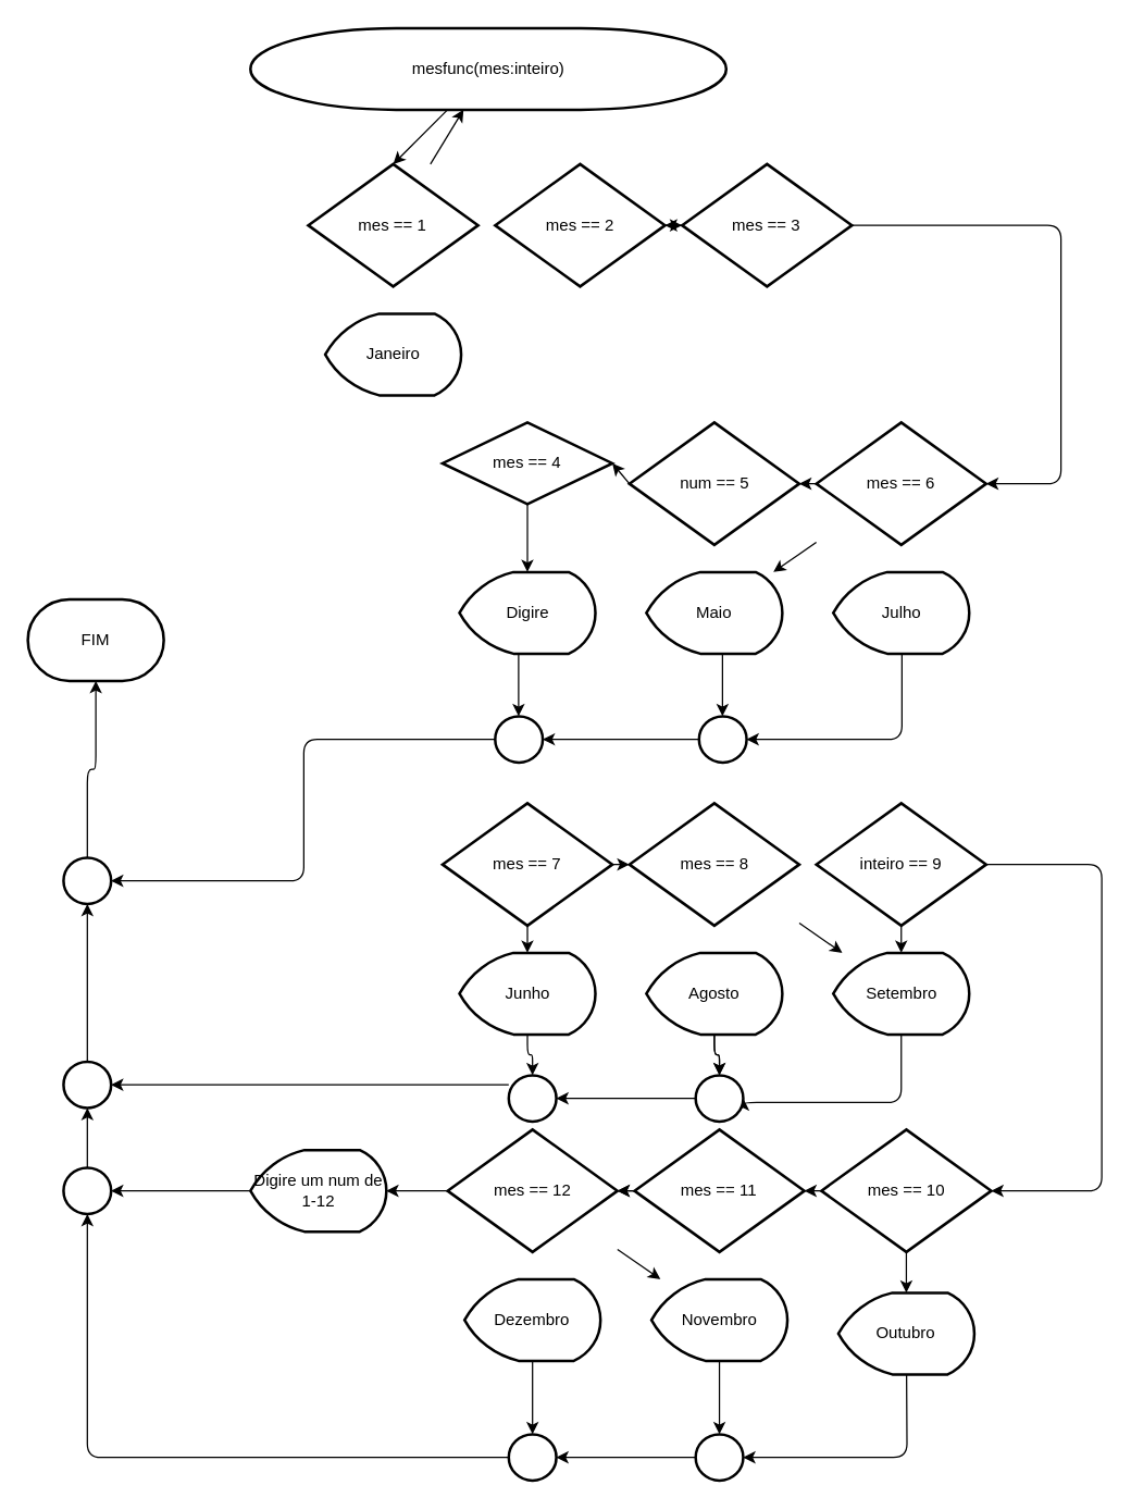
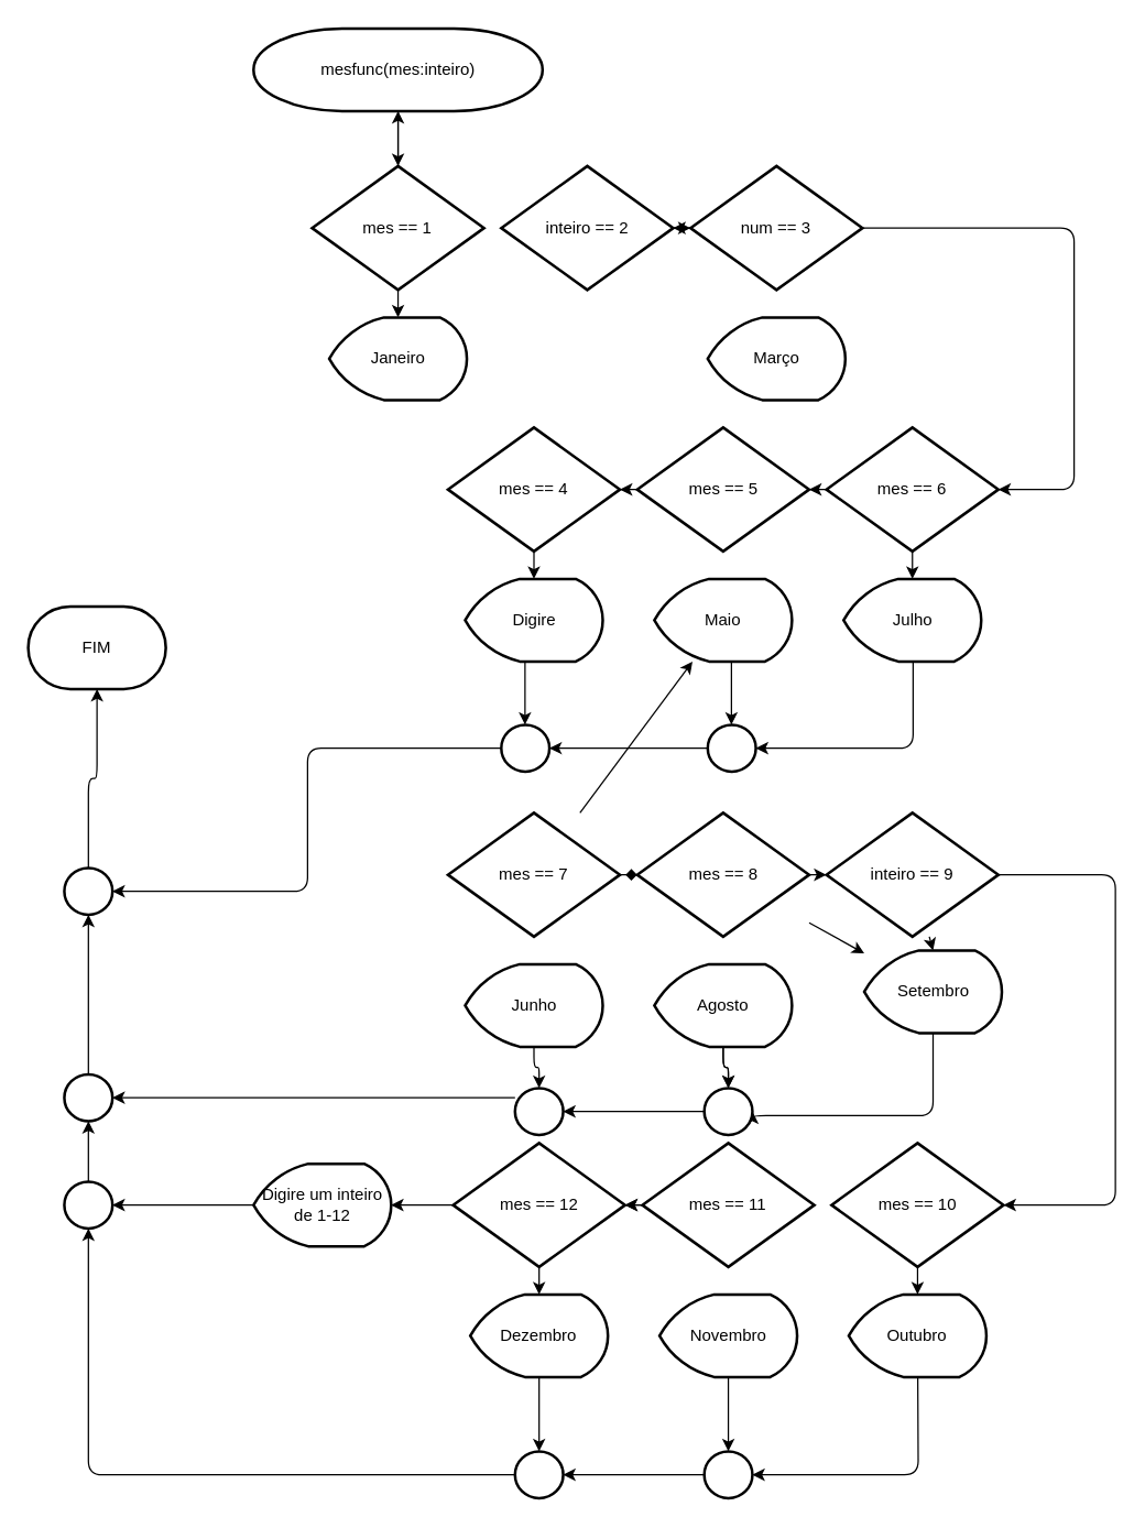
  <mxCell id="0" />
  <mxCell id="1" parent="0" />
  <mxCell id="2" style="edgeStyle=none;html=1;entryX=0.5;entryY=0;entryDx=0;entryDy=0;entryPerimeter=0;" parent="1" source="3" edge="1"><mxGeometry relative="1" as="geometry"><mxPoint x="288.75" y="120" as="targetPoint" /></mxGeometry></mxCell>
- <mxCell id="3" value="mesfunc(mes:inteiro)" style="strokeWidth=2;html=1;shape=mxgraph.flowchart.terminator;whiteSpace=wrap;" parent="1" vertex="1"><mxGeometry x="183.75" y="20" width="350" height="60" as="geometry" /></mxCell>
+ <mxCell id="3" value="mesfunc(mes:inteiro)" style="strokeWidth=2;html=1;shape=mxgraph.flowchart.terminator;whiteSpace=wrap;" parent="1" vertex="1"><mxGeometry x="183.75" y="20" width="210" height="60" as="geometry" /></mxCell>
  <mxCell id="4" value="FIM" style="strokeWidth=2;html=1;shape=mxgraph.flowchart.terminator;whiteSpace=wrap;" parent="1" vertex="1"><mxGeometry x="20" y="440" width="100" height="60" as="geometry" /></mxCell>
+ <mxCell id="5" style="edgeStyle=none;html=1;entryX=0.5;entryY=0;entryDx=0;entryDy=0;entryPerimeter=0;" parent="1" source="7" target="8" edge="1"><mxGeometry relative="1" as="geometry" /></mxCell>
  <mxCell id="6" style="edgeStyle=none;html=1;" parent="1" source="7" target="3" edge="1"><mxGeometry relative="1" as="geometry" /></mxCell>
  <mxCell id="7" value="mes == 1" style="strokeWidth=2;html=1;shape=mxgraph.flowchart.decision;whiteSpace=wrap;" parent="1" vertex="1"><mxGeometry x="226.25" y="120" width="125" height="90" as="geometry" /></mxCell>
  <mxCell id="8" value="Janeiro" style="strokeWidth=2;html=1;shape=mxgraph.flowchart.display;whiteSpace=wrap;" parent="1" vertex="1"><mxGeometry x="238.75" y="230" width="100" height="60" as="geometry" /></mxCell>
- <mxCell id="9" value="mes == 2" style="strokeWidth=2;html=1;shape=mxgraph.flowchart.decision;whiteSpace=wrap;" parent="1" vertex="1"><mxGeometry x="363.75" y="120" width="125" height="90" as="geometry" /></mxCell>
+ <mxCell id="9" value="inteiro == 2" style="strokeWidth=2;html=1;shape=mxgraph.flowchart.decision;whiteSpace=wrap;" parent="1" vertex="1"><mxGeometry x="363.75" y="120" width="125" height="90" as="geometry" /></mxCell>
  <mxCell id="10" style="edgeStyle=none;html=1;" parent="1" target="13" edge="1"><mxGeometry relative="1" as="geometry"><mxPoint x="488.75" y="165" as="sourcePoint" /></mxGeometry></mxCell>
  <mxCell id="11" style="edgeStyle=none;html=1;" parent="1" source="13" target="9" edge="1"><mxGeometry relative="1" as="geometry" /></mxCell>
  <mxCell id="12" style="edgeStyle=elbowEdgeStyle;html=1;entryX=1;entryY=0.5;entryDx=0;entryDy=0;entryPerimeter=0;" parent="1" source="13" target="17" edge="1"><mxGeometry relative="1" as="geometry"><Array as="points"><mxPoint x="780" y="260" /></Array></mxGeometry></mxCell>
- <mxCell id="13" value="mes == 3" style="strokeWidth=2;html=1;shape=mxgraph.flowchart.decision;whiteSpace=wrap;" parent="1" vertex="1"><mxGeometry x="501.25" y="120" width="125" height="90" as="geometry" /></mxCell>
- <mxCell id="15" style="edgeStyle=none;html=1;" parent="1" source="17" target="22" edge="1"><mxGeometry relative="1" as="geometry" /></mxCell>
+ <mxCell id="13" value="num == 3" style="strokeWidth=2;html=1;shape=mxgraph.flowchart.decision;whiteSpace=wrap;" parent="1" vertex="1"><mxGeometry x="501.25" y="120" width="125" height="90" as="geometry" /></mxCell>
+ <mxCell id="14" value="Março" style="strokeWidth=2;html=1;shape=mxgraph.flowchart.display;whiteSpace=wrap;" parent="1" vertex="1"><mxGeometry x="513.75" y="230" width="100" height="60" as="geometry" /></mxCell>
+ <mxCell id="15" style="edgeStyle=none;html=1;entryX=0.5;entryY=0;entryDx=0;entryDy=0;entryPerimeter=0;" parent="1" source="17" target="19" edge="1"><mxGeometry relative="1" as="geometry" /></mxCell>
  <mxCell id="16" style="edgeStyle=none;html=1;exitX=0;exitY=0.5;exitDx=0;exitDy=0;exitPerimeter=0;entryX=1;entryY=0.5;entryDx=0;entryDy=0;entryPerimeter=0;" parent="1" source="17" target="20" edge="1"><mxGeometry relative="1" as="geometry" /></mxCell>
  <mxCell id="17" value="mes == 6" style="strokeWidth=2;html=1;shape=mxgraph.flowchart.decision;whiteSpace=wrap;" parent="1" vertex="1"><mxGeometry x="600" y="310" width="125" height="90" as="geometry" /></mxCell>
  <mxCell id="18" style="edgeStyle=elbowEdgeStyle;html=1;entryX=1;entryY=0.5;entryDx=0;entryDy=0;entryPerimeter=0;" edge="1" parent="1" source="19" target="78"><mxGeometry relative="1" as="geometry"><Array as="points"><mxPoint x="663" y="520" /></Array></mxGeometry></mxCell>
  <mxCell id="19" value="Julho" style="strokeWidth=2;html=1;shape=mxgraph.flowchart.display;whiteSpace=wrap;" parent="1" vertex="1"><mxGeometry x="612.5" y="420" width="100" height="60" as="geometry" /></mxCell>
- <mxCell id="20" value="num == 5" style="strokeWidth=2;html=1;shape=mxgraph.flowchart.decision;whiteSpace=wrap;" parent="1" vertex="1"><mxGeometry x="462.5" y="310" width="125" height="90" as="geometry" /></mxCell>
+ <mxCell id="20" value="mes == 5" style="strokeWidth=2;html=1;shape=mxgraph.flowchart.decision;whiteSpace=wrap;" parent="1" vertex="1"><mxGeometry x="462.5" y="310" width="125" height="90" as="geometry" /></mxCell>
  <mxCell id="21" style="edgeStyle=elbowEdgeStyle;html=1;entryX=0.5;entryY=0;entryDx=0;entryDy=0;entryPerimeter=0;" edge="1" parent="1" source="22" target="78"><mxGeometry relative="1" as="geometry" /></mxCell>
  <mxCell id="22" value="Maio" style="strokeWidth=2;html=1;shape=mxgraph.flowchart.display;whiteSpace=wrap;" parent="1" vertex="1"><mxGeometry x="475" y="420" width="100" height="60" as="geometry" /></mxCell>
  <mxCell id="23" style="edgeStyle=none;html=1;exitX=0;exitY=0.5;exitDx=0;exitDy=0;exitPerimeter=0;entryX=1;entryY=0.5;entryDx=0;entryDy=0;entryPerimeter=0;" parent="1" target="25" edge="1"><mxGeometry relative="1" as="geometry"><mxPoint x="462.5" y="355" as="sourcePoint" /></mxGeometry></mxCell>
  <mxCell id="24" style="edgeStyle=none;html=1;entryX=0.5;entryY=0;entryDx=0;entryDy=0;entryPerimeter=0;" parent="1" source="25" target="27" edge="1"><mxGeometry relative="1" as="geometry" /></mxCell>
- <mxCell id="25" value="mes == 4" style="strokeWidth=2;html=1;shape=mxgraph.flowchart.decision;whiteSpace=wrap;" parent="1" vertex="1"><mxGeometry x="325" y="310" width="125" height="60" as="geometry" /></mxCell>
+ <mxCell id="25" value="mes == 4" style="strokeWidth=2;html=1;shape=mxgraph.flowchart.decision;whiteSpace=wrap;" parent="1" vertex="1"><mxGeometry x="325" y="310" width="125" height="90" as="geometry" /></mxCell>
  <mxCell id="26" style="edgeStyle=elbowEdgeStyle;html=1;entryX=0.5;entryY=0;entryDx=0;entryDy=0;entryPerimeter=0;" edge="1" parent="1" source="27" target="76"><mxGeometry relative="1" as="geometry" /></mxCell>
  <mxCell id="27" value="Digire" style="strokeWidth=2;html=1;shape=mxgraph.flowchart.display;whiteSpace=wrap;" parent="1" vertex="1"><mxGeometry x="337.5" y="420" width="100" height="60" as="geometry" /></mxCell>
- <mxCell id="28" style="edgeStyle=none;html=1;entryX=0.5;entryY=0;entryDx=0;entryDy=0;entryPerimeter=0;" parent="1" source="30" target="32" edge="1"><mxGeometry relative="1" as="geometry" /></mxCell>
- <mxCell id="29" style="edgeStyle=none;html=1;exitX=1;exitY=0.5;exitDx=0;exitDy=0;exitPerimeter=0;entryX=0;entryY=0.5;entryDx=0;entryDy=0;entryPerimeter=0;" parent="1" source="30" target="35" edge="1"><mxGeometry relative="1" as="geometry" /></mxCell>
+ <mxCell id="28" style="edgeStyle=none;html=1;" parent="1" source="30" target="22" edge="1"><mxGeometry relative="1" as="geometry" /></mxCell>
+ <mxCell id="29" style="edgeStyle=none;html=1;exitX=1;exitY=0.5;exitDx=0;exitDy=0;exitPerimeter=0;entryX=0;entryY=0.5;entryDx=0;entryDy=0;entryPerimeter=0;endArrow=diamond;" parent="1" source="30" target="35" edge="1"><mxGeometry relative="1" as="geometry" /></mxCell>
  <mxCell id="30" value="mes == 7" style="strokeWidth=2;html=1;shape=mxgraph.flowchart.decision;whiteSpace=wrap;" parent="1" vertex="1"><mxGeometry x="325" y="590" width="125" height="90" as="geometry" /></mxCell>
  <mxCell id="31" style="edgeStyle=elbowEdgeStyle;elbow=vertical;html=1;entryX=0.5;entryY=0;entryDx=0;entryDy=0;entryPerimeter=0;" edge="1" parent="1" source="32" target="68"><mxGeometry relative="1" as="geometry" /></mxCell>
  <mxCell id="32" value="Junho" style="strokeWidth=2;html=1;shape=mxgraph.flowchart.display;whiteSpace=wrap;" parent="1" vertex="1"><mxGeometry x="337.5" y="700" width="100" height="60" as="geometry" /></mxCell>
  <mxCell id="33" style="edgeStyle=none;html=1;" parent="1" source="35" target="43" edge="1"><mxGeometry relative="1" as="geometry" /></mxCell>
+ <mxCell id="34" style="edgeStyle=none;html=1;exitX=1;exitY=0.5;exitDx=0;exitDy=0;exitPerimeter=0;entryX=0;entryY=0.5;entryDx=0;entryDy=0;entryPerimeter=0;" parent="1" source="35" target="41" edge="1"><mxGeometry relative="1" as="geometry" /></mxCell>
  <mxCell id="35" value="mes == 8" style="strokeWidth=2;html=1;shape=mxgraph.flowchart.decision;whiteSpace=wrap;" parent="1" vertex="1"><mxGeometry x="462.5" y="590" width="125" height="90" as="geometry" /></mxCell>
  <mxCell id="36" value="" style="edgeStyle=elbowEdgeStyle;elbow=vertical;html=1;" edge="1" parent="1" source="38" target="70"><mxGeometry relative="1" as="geometry" /></mxCell>
  <mxCell id="37" style="edgeStyle=elbowEdgeStyle;elbow=vertical;html=1;entryX=0.5;entryY=0;entryDx=0;entryDy=0;entryPerimeter=0;" edge="1" parent="1" source="38" target="70"><mxGeometry relative="1" as="geometry" /></mxCell>
  <mxCell id="38" value="Agosto" style="strokeWidth=2;html=1;shape=mxgraph.flowchart.display;whiteSpace=wrap;" parent="1" vertex="1"><mxGeometry x="475" y="700" width="100" height="60" as="geometry" /></mxCell>
  <mxCell id="39" style="edgeStyle=none;html=1;entryX=0.5;entryY=0;entryDx=0;entryDy=0;entryPerimeter=0;" parent="1" source="41" target="43" edge="1"><mxGeometry relative="1" as="geometry" /></mxCell>
  <mxCell id="40" style="edgeStyle=elbowEdgeStyle;elbow=vertical;html=1;exitX=1;exitY=0.5;exitDx=0;exitDy=0;exitPerimeter=0;entryX=1;entryY=0.5;entryDx=0;entryDy=0;entryPerimeter=0;" edge="1" parent="1" source="41" target="46"><mxGeometry relative="1" as="geometry"><Array as="points"><mxPoint x="810" y="755" /></Array></mxGeometry></mxCell>
  <mxCell id="41" value="inteiro == 9" style="strokeWidth=2;html=1;shape=mxgraph.flowchart.decision;whiteSpace=wrap;" parent="1" vertex="1"><mxGeometry x="600" y="590" width="125" height="90" as="geometry" /></mxCell>
  <mxCell id="42" style="edgeStyle=elbowEdgeStyle;elbow=vertical;html=1;entryX=1;entryY=0.5;entryDx=0;entryDy=0;entryPerimeter=0;exitX=0.5;exitY=1;exitDx=0;exitDy=0;exitPerimeter=0;" edge="1" parent="1" source="43" target="70"><mxGeometry relative="1" as="geometry"><Array as="points"><mxPoint x="620" y="810" /></Array></mxGeometry></mxCell>
- <mxCell id="43" value="Setembro" style="strokeWidth=2;html=1;shape=mxgraph.flowchart.display;whiteSpace=wrap;" parent="1" vertex="1"><mxGeometry x="612.5" y="700" width="100" height="60" as="geometry" /></mxCell>
+ <mxCell id="43" value="Setembro" style="strokeWidth=2;html=1;shape=mxgraph.flowchart.display;whiteSpace=wrap;" parent="1" vertex="1"><mxGeometry x="627.5" y="690" width="100" height="60" as="geometry" /></mxCell>
  <mxCell id="44" style="edgeStyle=none;html=1;entryX=0.5;entryY=0;entryDx=0;entryDy=0;entryPerimeter=0;" parent="1" source="46" target="48" edge="1"><mxGeometry relative="1" as="geometry" /></mxCell>
- <mxCell id="45" style="edgeStyle=none;html=1;exitX=0;exitY=0.5;exitDx=0;exitDy=0;exitPerimeter=0;entryX=1;entryY=0.5;entryDx=0;entryDy=0;entryPerimeter=0;" parent="1" source="46" target="50" edge="1"><mxGeometry relative="1" as="geometry" /></mxCell>
  <mxCell id="46" value="mes == 10" style="strokeWidth=2;html=1;shape=mxgraph.flowchart.decision;whiteSpace=wrap;" parent="1" vertex="1"><mxGeometry x="603.75" y="830" width="125" height="90" as="geometry" /></mxCell>
  <mxCell id="47" style="edgeStyle=none;html=1;entryX=1;entryY=0.5;entryDx=0;entryDy=0;entryPerimeter=0;" edge="1" parent="1" source="48" target="66"><mxGeometry relative="1" as="geometry"><mxPoint x="583.75" y="1074" as="targetPoint" /><Array as="points"><mxPoint x="666.75" y="1071" /></Array></mxGeometry></mxCell>
- <mxCell id="48" value="Outubro" style="strokeWidth=2;html=1;shape=mxgraph.flowchart.display;whiteSpace=wrap;" parent="1" vertex="1"><mxGeometry x="616.25" y="950" width="100" height="60" as="geometry" /></mxCell>
+ <mxCell id="48" value="Outubro" style="strokeWidth=2;html=1;shape=mxgraph.flowchart.display;whiteSpace=wrap;" parent="1" vertex="1"><mxGeometry x="616.25" y="940" width="100" height="60" as="geometry" /></mxCell>
  <mxCell id="49" style="edgeStyle=none;html=1;" parent="1" source="50" target="56" edge="1"><mxGeometry relative="1" as="geometry" /></mxCell>
  <mxCell id="50" value="mes == 11" style="strokeWidth=2;html=1;shape=mxgraph.flowchart.decision;whiteSpace=wrap;" parent="1" vertex="1"><mxGeometry x="466.25" y="830" width="125" height="90" as="geometry" /></mxCell>
  <mxCell id="51" style="edgeStyle=none;html=1;entryX=0.5;entryY=0;entryDx=0;entryDy=0;entryPerimeter=0;" edge="1" parent="1" source="52" target="66"><mxGeometry relative="1" as="geometry" /></mxCell>
  <mxCell id="52" value="Novembro" style="strokeWidth=2;html=1;shape=mxgraph.flowchart.display;whiteSpace=wrap;" parent="1" vertex="1"><mxGeometry x="478.75" y="940" width="100" height="60" as="geometry" /></mxCell>
  <mxCell id="53" style="edgeStyle=none;html=1;exitX=0;exitY=0.5;exitDx=0;exitDy=0;exitPerimeter=0;entryX=1;entryY=0.5;entryDx=0;entryDy=0;entryPerimeter=0;" parent="1" target="56" edge="1"><mxGeometry relative="1" as="geometry"><mxPoint x="466.25" y="875" as="sourcePoint" /></mxGeometry></mxCell>
- <mxCell id="54" style="edgeStyle=none;html=1;" parent="1" source="56" target="52" edge="1"><mxGeometry relative="1" as="geometry" /></mxCell>
+ <mxCell id="54" style="edgeStyle=none;html=1;entryX=0.5;entryY=0;entryDx=0;entryDy=0;entryPerimeter=0;" parent="1" source="56" target="58" edge="1"><mxGeometry relative="1" as="geometry" /></mxCell>
  <mxCell id="55" style="edgeStyle=none;html=1;" parent="1" source="56" edge="1"><mxGeometry relative="1" as="geometry"><mxPoint x="283.75" y="875" as="targetPoint" /></mxGeometry></mxCell>
  <mxCell id="56" value="mes == 12" style="strokeWidth=2;html=1;shape=mxgraph.flowchart.decision;whiteSpace=wrap;" parent="1" vertex="1"><mxGeometry x="328.75" y="830" width="125" height="90" as="geometry" /></mxCell>
  <mxCell id="57" style="edgeStyle=none;html=1;entryX=0.5;entryY=0;entryDx=0;entryDy=0;entryPerimeter=0;" edge="1" parent="1" source="58" target="64"><mxGeometry relative="1" as="geometry" /></mxCell>
  <mxCell id="58" value="Dezembro" style="strokeWidth=2;html=1;shape=mxgraph.flowchart.display;whiteSpace=wrap;" parent="1" vertex="1"><mxGeometry x="341.25" y="940" width="100" height="60" as="geometry" /></mxCell>
  <mxCell id="59" style="edgeStyle=none;html=1;" edge="1" parent="1" source="60" target="62"><mxGeometry relative="1" as="geometry"><mxPoint x="83.75" y="874" as="targetPoint" /></mxGeometry></mxCell>
- <mxCell id="60" value="Digire um num de 1-12" style="strokeWidth=2;html=1;shape=mxgraph.flowchart.display;whiteSpace=wrap;" parent="1" vertex="1"><mxGeometry x="183.75" y="845" width="100" height="60" as="geometry" /></mxCell>
+ <mxCell id="60" value="Digire um inteiro de 1-12" style="strokeWidth=2;html=1;shape=mxgraph.flowchart.display;whiteSpace=wrap;" parent="1" vertex="1"><mxGeometry x="183.75" y="845" width="100" height="60" as="geometry" /></mxCell>
  <mxCell id="61" style="edgeStyle=elbowEdgeStyle;elbow=vertical;html=1;entryX=0.5;entryY=1;entryDx=0;entryDy=0;entryPerimeter=0;" edge="1" parent="1" source="62" target="72"><mxGeometry relative="1" as="geometry" /></mxCell>
  <mxCell id="62" value="" style="strokeWidth=2;html=1;shape=mxgraph.flowchart.start_2;whiteSpace=wrap;" vertex="1" parent="1"><mxGeometry x="46.25" y="858" width="35" height="34" as="geometry" /></mxCell>
  <mxCell id="63" style="edgeStyle=none;html=1;entryX=0.5;entryY=1;entryDx=0;entryDy=0;entryPerimeter=0;" edge="1" parent="1" source="64" target="62"><mxGeometry relative="1" as="geometry"><Array as="points"><mxPoint x="63.75" y="1071" /></Array></mxGeometry></mxCell>
  <mxCell id="64" value="" style="strokeWidth=2;html=1;shape=mxgraph.flowchart.start_2;whiteSpace=wrap;" vertex="1" parent="1"><mxGeometry x="373.75" y="1054" width="35" height="34" as="geometry" /></mxCell>
  <mxCell id="65" style="edgeStyle=none;html=1;" edge="1" parent="1" source="66" target="64"><mxGeometry relative="1" as="geometry" /></mxCell>
  <mxCell id="66" value="" style="strokeWidth=2;html=1;shape=mxgraph.flowchart.start_2;whiteSpace=wrap;" vertex="1" parent="1"><mxGeometry x="511.25" y="1054" width="35" height="34" as="geometry" /></mxCell>
  <mxCell id="67" style="edgeStyle=elbowEdgeStyle;elbow=vertical;html=1;entryX=1;entryY=0.5;entryDx=0;entryDy=0;entryPerimeter=0;" edge="1" parent="1" source="68" target="72"><mxGeometry relative="1" as="geometry" /></mxCell>
  <mxCell id="68" value="" style="strokeWidth=2;html=1;shape=mxgraph.flowchart.start_2;whiteSpace=wrap;" vertex="1" parent="1"><mxGeometry x="373.75" y="790" width="35" height="34" as="geometry" /></mxCell>
  <mxCell id="69" style="edgeStyle=none;html=1;" edge="1" parent="1" source="70" target="68"><mxGeometry relative="1" as="geometry" /></mxCell>
  <mxCell id="70" value="" style="strokeWidth=2;html=1;shape=mxgraph.flowchart.start_2;whiteSpace=wrap;" vertex="1" parent="1"><mxGeometry x="511.25" y="790" width="35" height="34" as="geometry" /></mxCell>
  <mxCell id="71" style="edgeStyle=elbowEdgeStyle;elbow=vertical;html=1;entryX=0.5;entryY=1;entryDx=0;entryDy=0;entryPerimeter=0;" edge="1" parent="1" source="72" target="74"><mxGeometry relative="1" as="geometry" /></mxCell>
  <mxCell id="72" value="" style="strokeWidth=2;html=1;shape=mxgraph.flowchart.start_2;whiteSpace=wrap;" vertex="1" parent="1"><mxGeometry x="46.25" y="780" width="35" height="34" as="geometry" /></mxCell>
  <mxCell id="73" style="edgeStyle=elbowEdgeStyle;elbow=vertical;html=1;entryX=0.5;entryY=1;entryDx=0;entryDy=0;entryPerimeter=0;" edge="1" parent="1" source="74" target="4"><mxGeometry relative="1" as="geometry" /></mxCell>
  <mxCell id="74" value="" style="strokeWidth=2;html=1;shape=mxgraph.flowchart.start_2;whiteSpace=wrap;" vertex="1" parent="1"><mxGeometry x="46.25" y="630" width="35" height="34" as="geometry" /></mxCell>
  <mxCell id="75" style="edgeStyle=elbowEdgeStyle;html=1;entryX=1;entryY=0.5;entryDx=0;entryDy=0;entryPerimeter=0;" edge="1" parent="1" source="76" target="74"><mxGeometry relative="1" as="geometry" /></mxCell>
  <mxCell id="76" value="" style="strokeWidth=2;html=1;shape=mxgraph.flowchart.start_2;whiteSpace=wrap;" vertex="1" parent="1"><mxGeometry x="363.75" y="526" width="35" height="34" as="geometry" /></mxCell>
  <mxCell id="77" style="edgeStyle=none;html=1;" edge="1" parent="1" source="78" target="76"><mxGeometry relative="1" as="geometry" /></mxCell>
  <mxCell id="78" value="" style="strokeWidth=2;html=1;shape=mxgraph.flowchart.start_2;whiteSpace=wrap;" vertex="1" parent="1"><mxGeometry x="513.75" y="526" width="35" height="34" as="geometry" /></mxCell>
